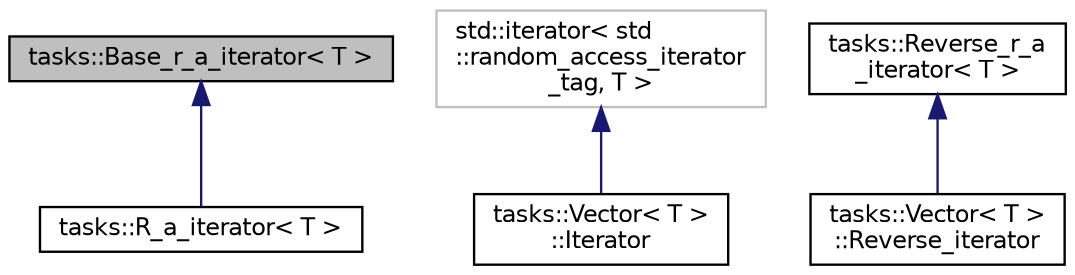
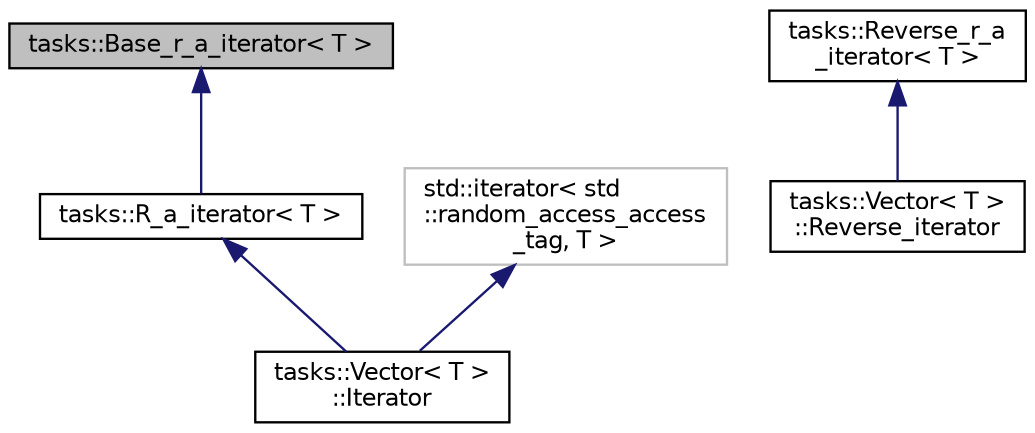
  digraph {
    node [color=black fillcolor=white fontname=Helvetica fontsize=10 shape=record style=filled]
    edge [color=midnightblue dir=back fontname=Helvetica fontsize=10 labelfontname=Helvetica labelfontsize=10 style=solid]
    n1 [fillcolor=grey75 fontcolor=black height=0.2 label="tasks::Base_r_a_iterator\< T \>" width=0.4]
    n2 [height=0.2 label="tasks::R_a_iterator\< T \>" width=0.4]
    n3 [height=0.2 label="tasks::Vector\< T \>\l::Iterator" width=0.4]
    n4 [height=0.2 label="tasks::Reverse_r_a\l_iterator\< T \>" width=0.4]
    n5 [height=0.2 label="tasks::Vector\< T \>\l::Reverse_iterator" width=0.4]
-   n6 [color=grey75 height=0.2 label="std::iterator\< std\l::random_access_iterator\l_tag, T \>" width=0.4]
+   n6 [color=grey75 height=0.2 label="std::iterator\< std\l::random_access_access\l_tag, T \>" width=0.4]
    n1 -> n2
+   n2 -> n3
    n4 -> n5
    n6 -> n3
  }
